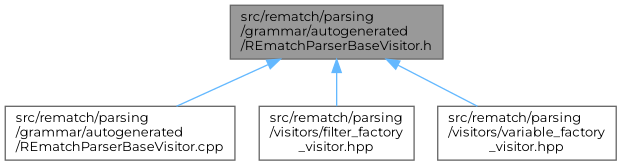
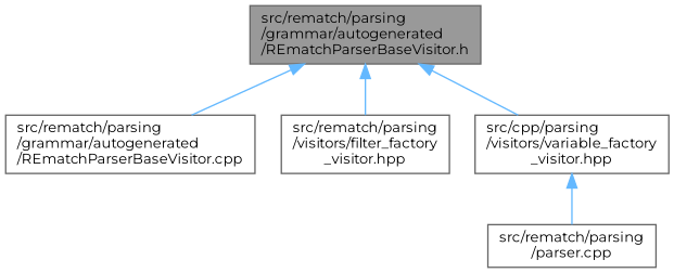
  digraph {
    fontname=Montserrat
    node [color=grey40 fillcolor=white fontname=Montserrat fontsize=10 shape=box style=filled]
    edge [color=steelblue1 dir=back fontname=Montserrat fontsize=10 labelfontname=Helvetica labelfontsize=10 style=solid]
    n1 [color=gray40 fillcolor=grey60 fontcolor=black height=0.2 label="src/rematch/parsing\l/grammar/autogenerated\l/REmatchParserBaseVisitor.h" width=0.4]
    n2 [height=0.2 label="src/rematch/parsing\l/grammar/autogenerated\l/REmatchParserBaseVisitor.cpp" width=0.4]
    n3 [height=0.2 label="src/rematch/parsing\l/visitors/filter_factory\l_visitor.hpp" width=0.4]
-   n4 [height=0.2 label="src/rematch/parsing\l/visitors/variable_factory\l_visitor.hpp" width=0.4]
+   n4 [height=0.2 label="src/cpp/parsing\l/visitors/variable_factory\l_visitor.hpp" width=0.4]
+   n5 [height=0.2 label="src/rematch/parsing\l/parser.cpp" width=0.4]
    n1 -> n2
    n1 -> n3
    n1 -> n4
+   n4 -> n5
  }
